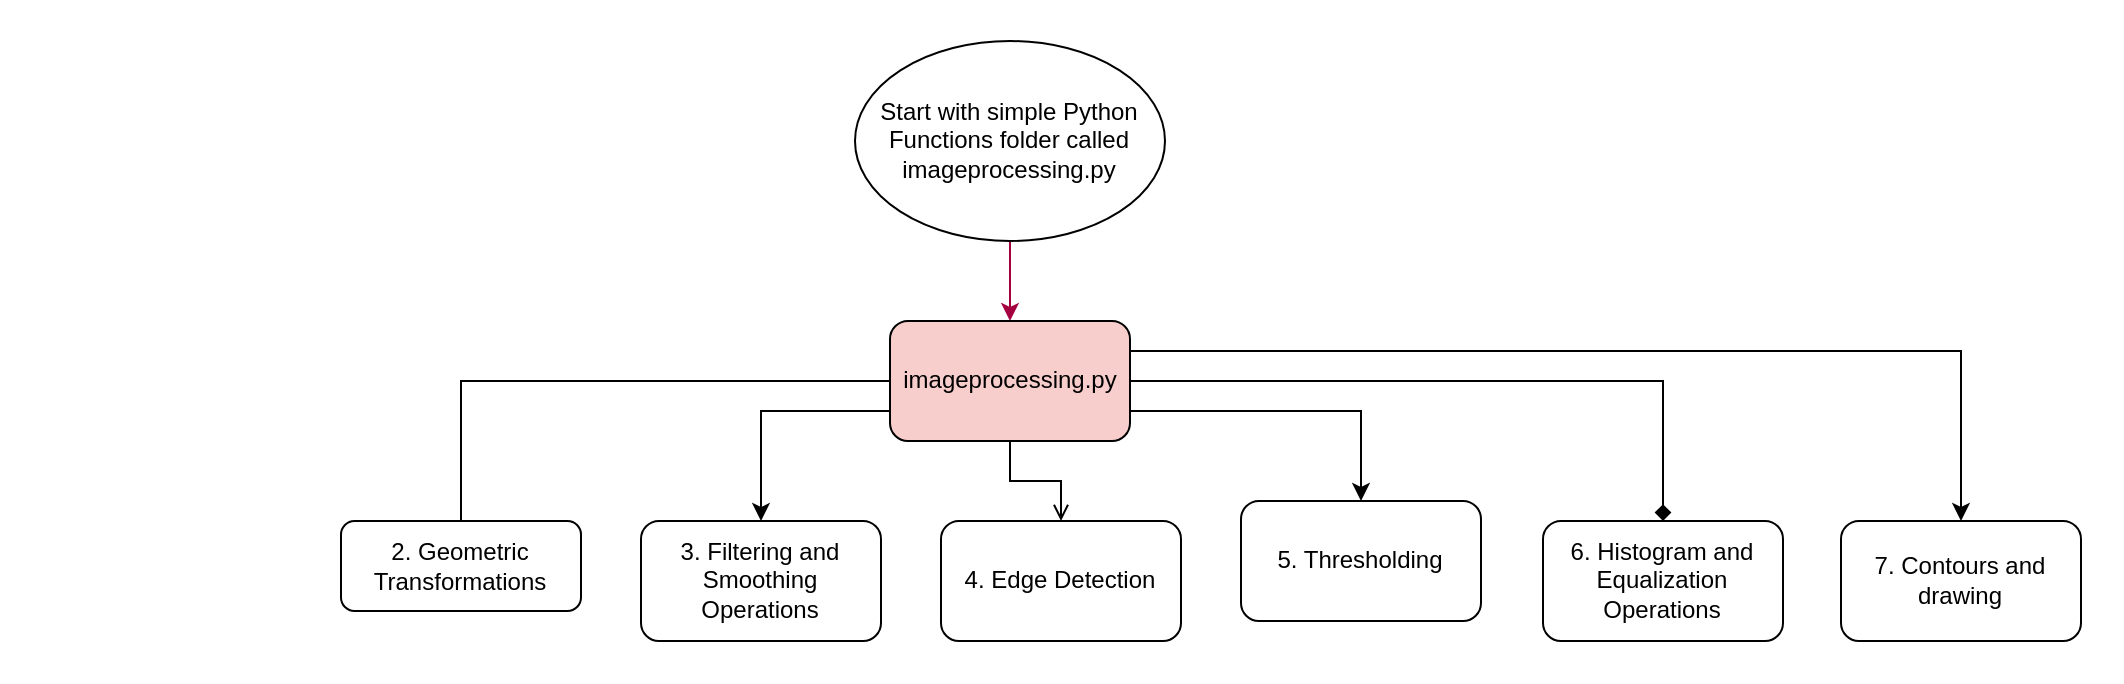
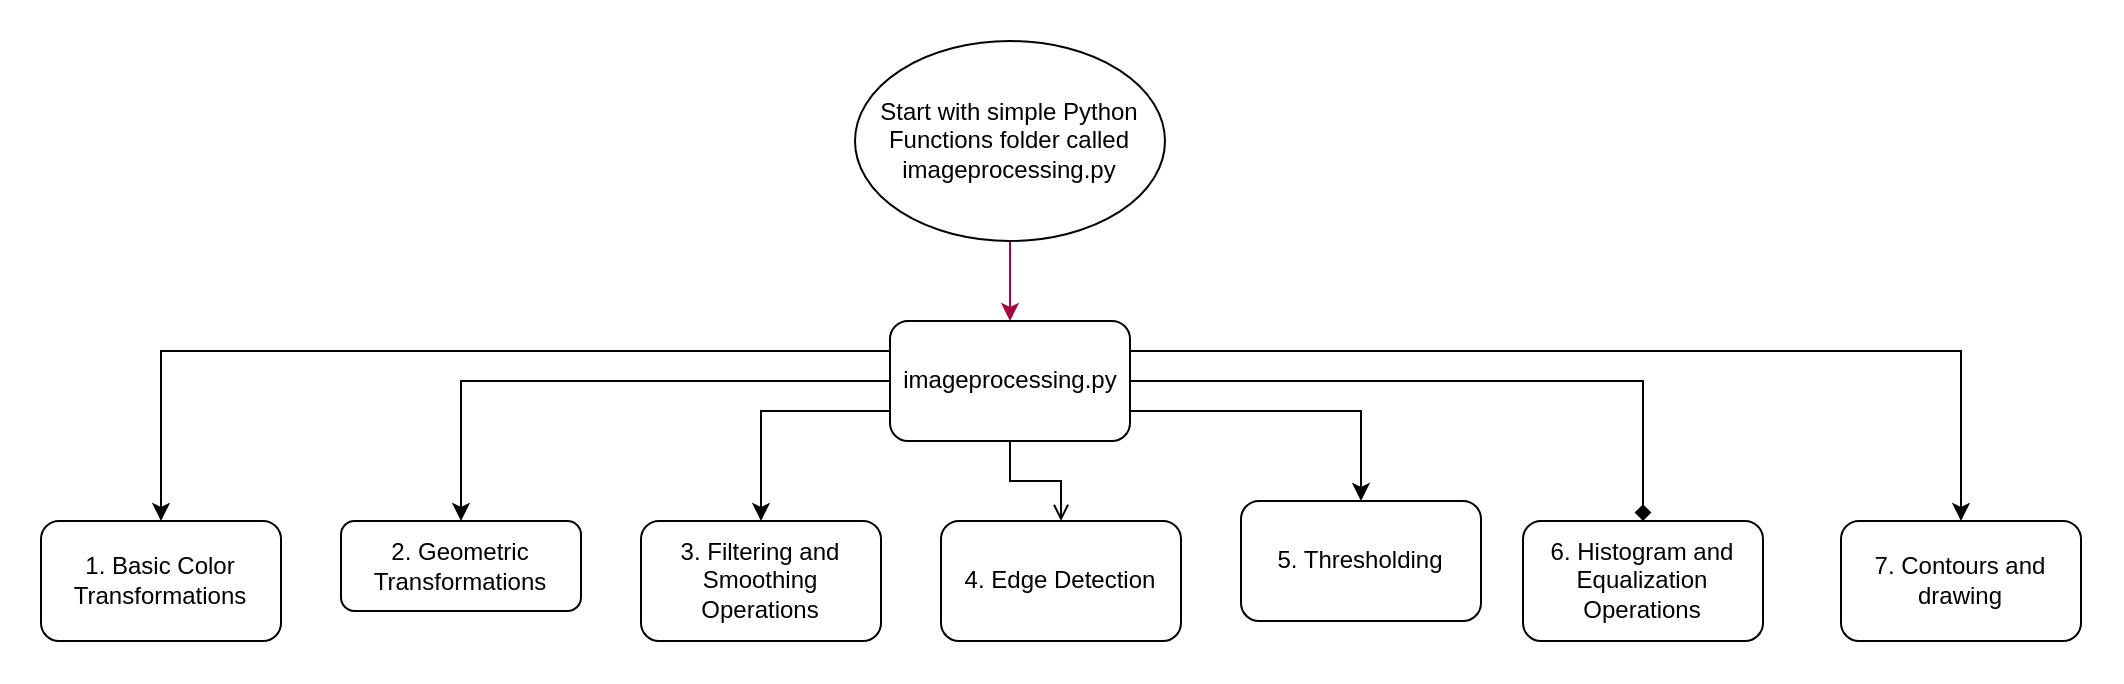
  <mxCell id="0" />
  <mxCell id="1" parent="0" />
  <mxCell id="2" style="edgeStyle=orthogonalEdgeStyle;rounded=0;orthogonalLoop=1;jettySize=auto;html=1;exitX=0.5;exitY=1;exitDx=0;exitDy=0;entryX=0.5;entryY=0;entryDx=0;entryDy=0;fillColor=#d80073;strokeColor=#A50040;" edge="1" parent="1" source="3" target="11"><mxGeometry relative="1" as="geometry" /></mxCell>
  <mxCell id="3" value="Start with simple Python Functions folder called imageprocessing.py" style="ellipse;whiteSpace=wrap;html=1;align=center;" vertex="1" parent="1"><mxGeometry x="427" y="20" width="155" height="100" as="geometry" /></mxCell>
  <mxCell id="4" style="edgeStyle=orthogonalEdgeStyle;rounded=0;orthogonalLoop=1;jettySize=auto;html=1;exitX=0.5;exitY=1;exitDx=0;exitDy=0;entryX=0.5;entryY=0;entryDx=0;entryDy=0;endArrow=open;" edge="1" parent="1" source="11" target="15"><mxGeometry relative="1" as="geometry" /></mxCell>
  <mxCell id="5" style="edgeStyle=orthogonalEdgeStyle;rounded=0;orthogonalLoop=1;jettySize=auto;html=1;exitX=0;exitY=0.75;exitDx=0;exitDy=0;entryX=0.5;entryY=0;entryDx=0;entryDy=0;" edge="1" parent="1" source="11" target="14"><mxGeometry relative="1" as="geometry" /></mxCell>
- <mxCell id="6" style="edgeStyle=orthogonalEdgeStyle;rounded=0;orthogonalLoop=1;jettySize=auto;html=1;exitX=0;exitY=0.5;exitDx=0;exitDy=0;entryX=0.5;entryY=0;entryDx=0;entryDy=0;endArrow=none;" edge="1" parent="1" source="11" target="13"><mxGeometry relative="1" as="geometry" /></mxCell>
+ <mxCell id="6" style="edgeStyle=orthogonalEdgeStyle;rounded=0;orthogonalLoop=1;jettySize=auto;html=1;exitX=0;exitY=0.5;exitDx=0;exitDy=0;entryX=0.5;entryY=0;entryDx=0;entryDy=0;" edge="1" parent="1" source="11" target="13"><mxGeometry relative="1" as="geometry" /></mxCell>
+ <mxCell id="7" style="edgeStyle=orthogonalEdgeStyle;rounded=0;orthogonalLoop=1;jettySize=auto;html=1;exitX=0;exitY=0.25;exitDx=0;exitDy=0;entryX=0.5;entryY=0;entryDx=0;entryDy=0;" edge="1" parent="1" source="11" target="12"><mxGeometry relative="1" as="geometry" /></mxCell>
  <mxCell id="8" style="edgeStyle=orthogonalEdgeStyle;rounded=0;orthogonalLoop=1;jettySize=auto;html=1;exitX=1;exitY=0.75;exitDx=0;exitDy=0;entryX=0.5;entryY=0;entryDx=0;entryDy=0;" edge="1" parent="1" source="11" target="16"><mxGeometry relative="1" as="geometry" /></mxCell>
  <mxCell id="9" style="edgeStyle=orthogonalEdgeStyle;rounded=0;orthogonalLoop=1;jettySize=auto;html=1;exitX=1;exitY=0.5;exitDx=0;exitDy=0;entryX=0.5;entryY=0;entryDx=0;entryDy=0;endArrow=diamond;" edge="1" parent="1" source="11" target="17"><mxGeometry relative="1" as="geometry" /></mxCell>
  <mxCell id="10" style="edgeStyle=orthogonalEdgeStyle;rounded=0;orthogonalLoop=1;jettySize=auto;html=1;exitX=1;exitY=0.25;exitDx=0;exitDy=0;entryX=0.5;entryY=0;entryDx=0;entryDy=0;" edge="1" parent="1" source="11" target="18"><mxGeometry relative="1" as="geometry" /></mxCell>
- <mxCell id="11" value="imageprocessing.py" style="rounded=1;whiteSpace=wrap;html=1;fillColor=#f8cecc;" vertex="1" parent="1"><mxGeometry x="444.5" y="160" width="120" height="60" as="geometry" /></mxCell>
+ <mxCell id="11" value="imageprocessing.py" style="rounded=1;whiteSpace=wrap;html=1;" vertex="1" parent="1"><mxGeometry x="444.5" y="160" width="120" height="60" as="geometry" /></mxCell>
+ <mxCell id="12" value="1. Basic Color Transformations" style="rounded=1;whiteSpace=wrap;html=1;" vertex="1" parent="1"><mxGeometry x="20" y="260" width="120" height="60" as="geometry" /></mxCell>
  <mxCell id="13" value="2. Geometric Transformations" style="rounded=1;whiteSpace=wrap;html=1;" vertex="1" parent="1"><mxGeometry x="170" y="260" width="120" height="45" as="geometry" /></mxCell>
  <mxCell id="14" value="3. Filtering and Smoothing Operations" style="rounded=1;whiteSpace=wrap;html=1;" vertex="1" parent="1"><mxGeometry x="320" y="260" width="120" height="60" as="geometry" /></mxCell>
  <mxCell id="15" value="4. Edge Detection" style="rounded=1;whiteSpace=wrap;html=1;" vertex="1" parent="1"><mxGeometry x="470" y="260" width="120" height="60" as="geometry" /></mxCell>
  <mxCell id="16" value="5. Thresholding" style="rounded=1;whiteSpace=wrap;html=1;" vertex="1" parent="1"><mxGeometry x="620" y="250" width="120" height="60" as="geometry" /></mxCell>
- <mxCell id="17" value="6. Histogram and Equalization Operations" style="rounded=1;whiteSpace=wrap;html=1;" vertex="1" parent="1"><mxGeometry x="771" y="260" width="120" height="60" as="geometry" /></mxCell>
+ <mxCell id="17" value="6. Histogram and Equalization Operations" style="rounded=1;whiteSpace=wrap;html=1;" vertex="1" parent="1"><mxGeometry x="761" y="260" width="120" height="60" as="geometry" /></mxCell>
  <mxCell id="18" value="7. Contours and drawing" style="rounded=1;whiteSpace=wrap;html=1;" vertex="1" parent="1"><mxGeometry x="920" y="260" width="120" height="60" as="geometry" /></mxCell>
